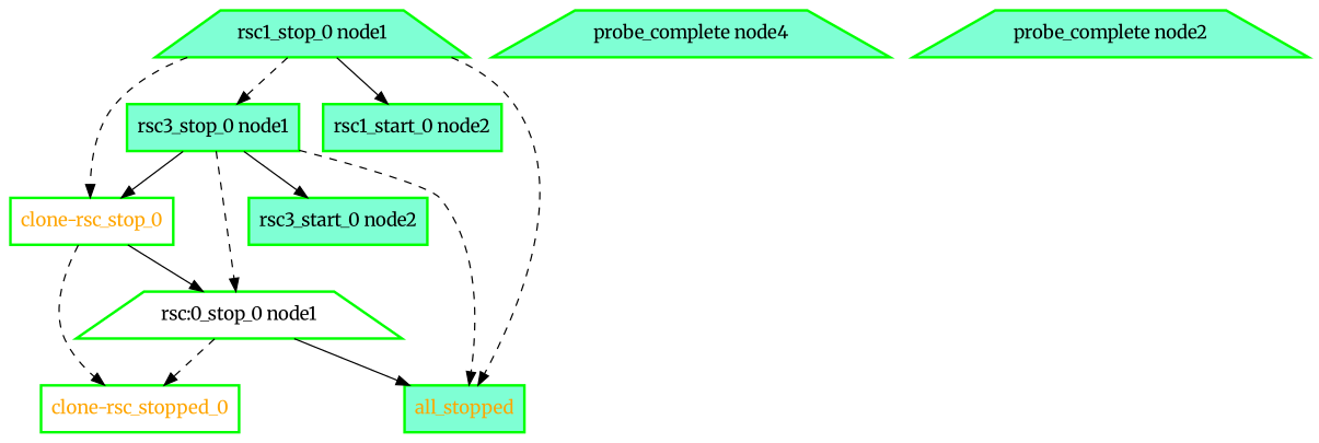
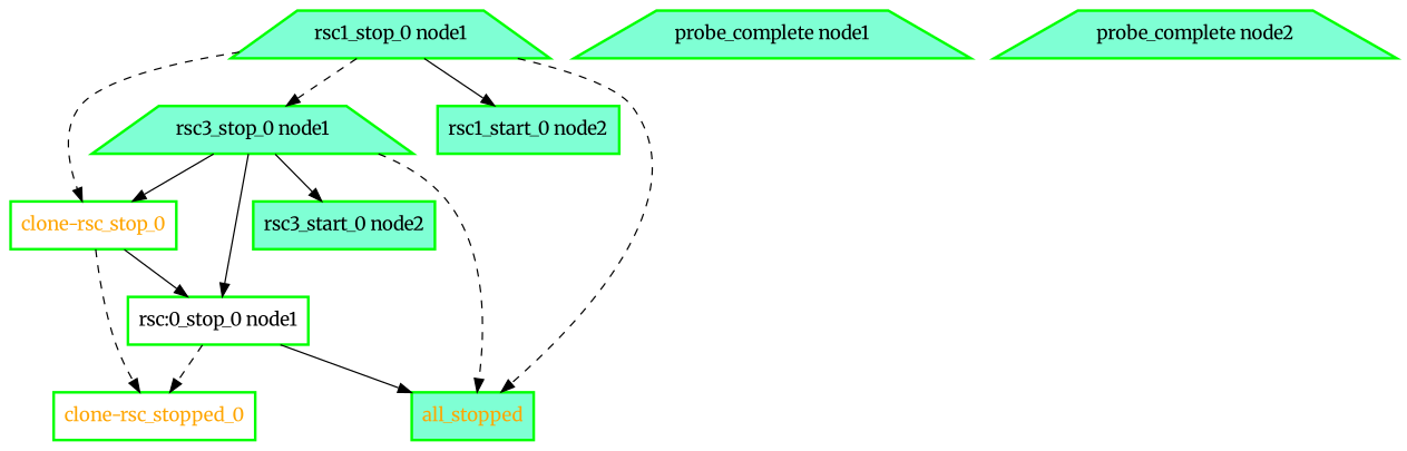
  digraph {
    fontname=Merriweather
    node [color=green fillcolor=aquamarine fontcolor=black fontname=Merriweather shape=box style="bold,filled"]
    edge [fontname=Merriweather style=dashed]
    all_stopped [fontcolor=orange]
    "clone-rsc_stop_0" [fillcolor=white fontcolor=orange]
    "clone-rsc_stopped_0" [fillcolor=white fontcolor=orange]
-   "rsc:0_stop_0 node1" [fillcolor=white shape=trapezium]
-   "probe_complete node1" [shape=trapezium label="probe_complete node4"]
+   "rsc:0_stop_0 node1" [fillcolor=white]
+   "probe_complete node1" [shape=trapezium]
    "probe_complete node2" [shape=trapezium]
    "rsc1_stop_0 node1" [shape=trapezium]
    "rsc1_start_0 node2"
-   "rsc3_stop_0 node1"
+   "rsc3_stop_0 node1" [shape=trapezium]
    "rsc3_start_0 node2"
    "clone-rsc_stop_0" -> "clone-rsc_stopped_0"
    "clone-rsc_stop_0" -> "rsc:0_stop_0 node1" [style=solid]
    "rsc:0_stop_0 node1" -> all_stopped [style=solid]
    "rsc:0_stop_0 node1" -> "clone-rsc_stopped_0"
    "rsc1_stop_0 node1" -> all_stopped
    "rsc1_stop_0 node1" -> "clone-rsc_stop_0"
    "rsc1_stop_0 node1" -> "rsc1_start_0 node2" [style=solid]
    "rsc1_stop_0 node1" -> "rsc3_stop_0 node1"
    "rsc3_stop_0 node1" -> all_stopped
    "rsc3_stop_0 node1" -> "clone-rsc_stop_0" [style=solid]
-   "rsc3_stop_0 node1" -> "rsc:0_stop_0 node1"
+   "rsc3_stop_0 node1" -> "rsc:0_stop_0 node1" [style=solid]
    "rsc3_stop_0 node1" -> "rsc3_start_0 node2" [style=solid]
  }
